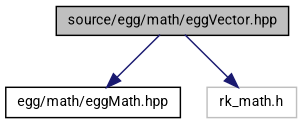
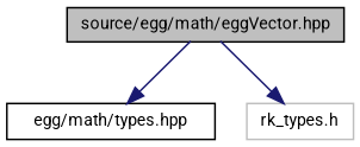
  digraph {
    fontname=Roboto
    node [color=black fillcolor=white fontname=Roboto fontsize=10 shape=record style=filled]
    edge [color=midnightblue fontname=Roboto fontsize=10 labelfontname=FreeMono labelfontsize=10 style=solid]
    n1 [fillcolor=grey75 fontcolor=black height=0.2 label="source/egg/math/eggVector.hpp" width=0.4]
-   n2 [height=0.2 label="egg/math/eggMath.hpp" width=0.4]
-   n3 [color=grey75 height=0.2 label="rk_math.h" width=0.4]
+   n2 [height=0.2 label="egg/math/types.hpp" width=0.4]
+   n3 [color=grey75 height=0.2 label="rk_types.h" width=0.4]
    n1 -> n2
    n1 -> n3
  }
